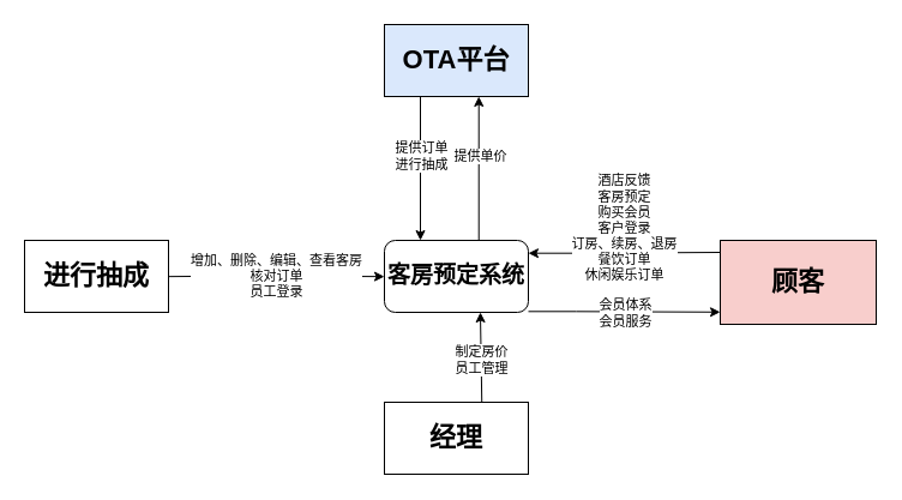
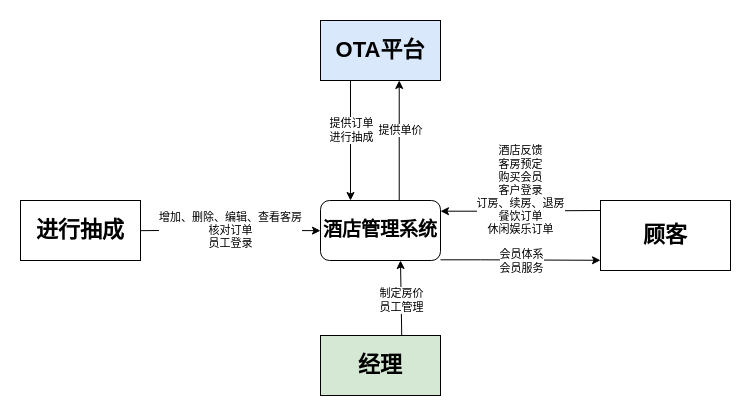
  <mxCell id="0" />
  <mxCell id="1" parent="0" />
  <mxCell id="2" value="进行抽成" style="rounded=0;whiteSpace=wrap;html=1;fontSize=22;fontStyle=1" vertex="1" parent="1"><mxGeometry x="20" y="200" width="120" height="60" as="geometry" /></mxCell>
- <mxCell id="3" value="&lt;p class=&quot;MsoNormal&quot;&gt;&lt;font style=&quot;font-size: 19px;&quot; face=&quot;Helvetica&quot;&gt;&lt;b&gt;客房预定&lt;span style=&quot;&quot;&gt;系统&lt;/span&gt;&lt;/b&gt;&lt;/font&gt;&lt;/p&gt;" style="rounded=1;whiteSpace=wrap;html=1;" vertex="1" parent="1"><mxGeometry x="320" y="200" width="120" height="60" as="geometry" /></mxCell>
- <mxCell id="4" value="&lt;b&gt;顾客&lt;/b&gt;" style="rounded=0;whiteSpace=wrap;html=1;fontSize=22;fillColor=#f8cecc;" vertex="1" parent="1"><mxGeometry x="600" y="200" width="130" height="70" as="geometry" /></mxCell>
+ <mxCell id="3" value="&lt;p class=&quot;MsoNormal&quot;&gt;&lt;font style=&quot;font-size: 19px;&quot; face=&quot;Helvetica&quot;&gt;&lt;b&gt;酒店管理&lt;span style=&quot;&quot;&gt;系统&lt;/span&gt;&lt;/b&gt;&lt;/font&gt;&lt;/p&gt;" style="rounded=1;whiteSpace=wrap;html=1;" vertex="1" parent="1"><mxGeometry x="320" y="200" width="120" height="60" as="geometry" /></mxCell>
+ <mxCell id="4" value="&lt;b&gt;顾客&lt;/b&gt;" style="rounded=0;whiteSpace=wrap;html=1;fontSize=22;" vertex="1" parent="1"><mxGeometry x="600" y="200" width="130" height="70" as="geometry" /></mxCell>
  <mxCell id="5" value="增加、删除、编辑、查看客房&lt;br&gt;核对订单&lt;br&gt;员工登录&lt;br&gt;" style="endArrow=classic;html=1;rounded=0;entryX=0;entryY=0.5;entryDx=0;entryDy=0;exitX=1;exitY=0.5;exitDx=0;exitDy=0;" edge="1" parent="1"><mxGeometry width="50" height="50" relative="1" as="geometry"><mxPoint x="140" y="230.16" as="sourcePoint" /><mxPoint x="320" y="230.16" as="targetPoint" /><Array as="points"><mxPoint x="200" y="229.66" /></Array><mxPoint as="offset" /></mxGeometry></mxCell>
  <mxCell id="6" value="" style="endArrow=classic;html=1;rounded=0;entryX=0;entryY=0.5;entryDx=0;entryDy=0;" edge="1" parent="1"><mxGeometry width="50" height="50" relative="1" as="geometry"><mxPoint x="440" y="259.31" as="sourcePoint" /><mxPoint x="600" y="259.81" as="targetPoint" /><Array as="points"><mxPoint x="480" y="259.31" /></Array></mxGeometry></mxCell>
  <mxCell id="7" value="会员体系&lt;br&gt;会员服务" style="edgeLabel;html=1;align=center;verticalAlign=middle;resizable=0;points=[];" vertex="1" connectable="0" parent="6"><mxGeometry x="-0.056" relative="1" as="geometry"><mxPoint x="5" y="1" as="offset" /></mxGeometry></mxCell>
  <mxCell id="8" value="酒店反馈&lt;br&gt;客房预定&lt;br&gt;购买会员&lt;br&gt;客户登录&lt;br&gt;订房、续房、退房&lt;br&gt;餐饮订单&lt;br&gt;休闲娱乐订单" style="endArrow=classic;html=1;rounded=0;exitX=-0.004;exitY=0.155;exitDx=0;exitDy=0;exitPerimeter=0;" edge="1" parent="1"><mxGeometry x="-0.004" y="-20" width="50" height="50" relative="1" as="geometry"><mxPoint x="599.52" y="210" as="sourcePoint" /><mxPoint x="440" y="210.7" as="targetPoint" /><Array as="points"><mxPoint x="480" y="210.7" /></Array><mxPoint as="offset" /></mxGeometry></mxCell>
  <mxCell id="9" value="OTA平台" style="rounded=0;whiteSpace=wrap;html=1;fontStyle=1;fontSize=22;fillColor=#dae8fc;" vertex="1" parent="1"><mxGeometry x="320" y="20" width="120" height="60" as="geometry" /></mxCell>
  <mxCell id="10" value="提供订单&lt;br&gt;进行抽成" style="endArrow=classic;html=1;rounded=0;entryX=0.25;entryY=0;entryDx=0;entryDy=0;exitX=0.25;exitY=1;exitDx=0;exitDy=0;" edge="1" parent="1"><mxGeometry x="-0.167" y="1" width="50" height="50" relative="1" as="geometry"><mxPoint x="350" y="80" as="sourcePoint" /><mxPoint x="350" y="200" as="targetPoint" /><mxPoint as="offset" /></mxGeometry></mxCell>
  <mxCell id="11" value="提供单价&lt;br&gt;" style="endArrow=classic;html=1;rounded=0;entryX=0.656;entryY=1.068;entryDx=0;entryDy=0;entryPerimeter=0;exitX=0.656;exitY=0;exitDx=0;exitDy=0;exitPerimeter=0;" edge="1" parent="1" source="3"><mxGeometry x="0.167" y="-1" width="50" height="50" relative="1" as="geometry"><mxPoint x="400" y="195.92" as="sourcePoint" /><mxPoint x="398.72" y="80" as="targetPoint" /><mxPoint as="offset" /></mxGeometry></mxCell>
- <mxCell id="12" value="经理" style="rounded=0;whiteSpace=wrap;html=1;fontSize=22;fontStyle=1" vertex="1" parent="1"><mxGeometry x="320" y="335" width="120" height="60" as="geometry" /></mxCell>
+ <mxCell id="12" value="经理" style="rounded=0;whiteSpace=wrap;html=1;fontSize=22;fontStyle=1;fillColor=#d5e8d4;" vertex="1" parent="1"><mxGeometry x="320" y="335" width="120" height="60" as="geometry" /></mxCell>
  <mxCell id="13" value="" style="endArrow=classic;html=1;rounded=0;entryX=0.573;entryY=0.992;entryDx=0;entryDy=0;entryPerimeter=0;" edge="1" parent="1"><mxGeometry width="50" height="50" relative="1" as="geometry"><mxPoint x="401.24" y="335.48" as="sourcePoint" /><mxPoint x="400" y="260" as="targetPoint" /></mxGeometry></mxCell>
  <mxCell id="14" value="制定房价&lt;br&gt;员工管理" style="edgeLabel;html=1;align=center;verticalAlign=middle;resizable=0;points=[];" vertex="1" connectable="0" parent="13"><mxGeometry x="0.267" y="-1" relative="1" as="geometry"><mxPoint x="-1" y="12" as="offset" /></mxGeometry></mxCell>
